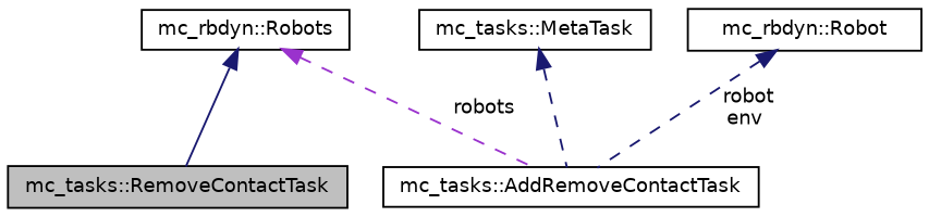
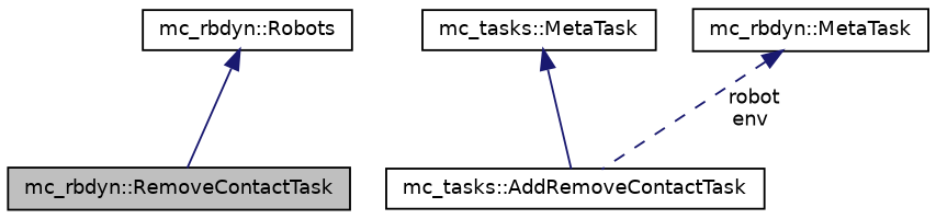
  digraph {
    node [color=black fillcolor=white fontname=Helvetica fontsize=10 shape=record style=filled]
    edge [color=midnightblue dir=back fontname=Helvetica fontsize=10 labelfontname=Helvetica labelfontsize=10 style=solid]
-   n1 [fillcolor=grey75 fontcolor=black height=0.2 label="mc_tasks::RemoveContactTask" width=0.4]
+   n1 [fillcolor=grey75 fontcolor=black height=0.2 label="mc_rbdyn::RemoveContactTask" width=0.4]
    n2 [height=0.2 label="mc_tasks::AddRemoveContactTask" width=0.4]
    n3 [height=0.2 label="mc_tasks::MetaTask" width=0.4]
-   n4 [height=0.2 label="mc_rbdyn::Robot" width=0.4]
+   n4 [height=0.2 label="mc_rbdyn::MetaTask" width=0.4]
    n5 [height=0.2 label="mc_rbdyn::Robots" width=0.4]
-   n3 -> n2 [style=dashed]
+   n3 -> n2
    n4 -> n2 [label=" robot\nenv" style=dashed]
    n5 -> n1
-   n5 -> n2 [color=darkorchid3 label=" robots" style=dashed]
  }
